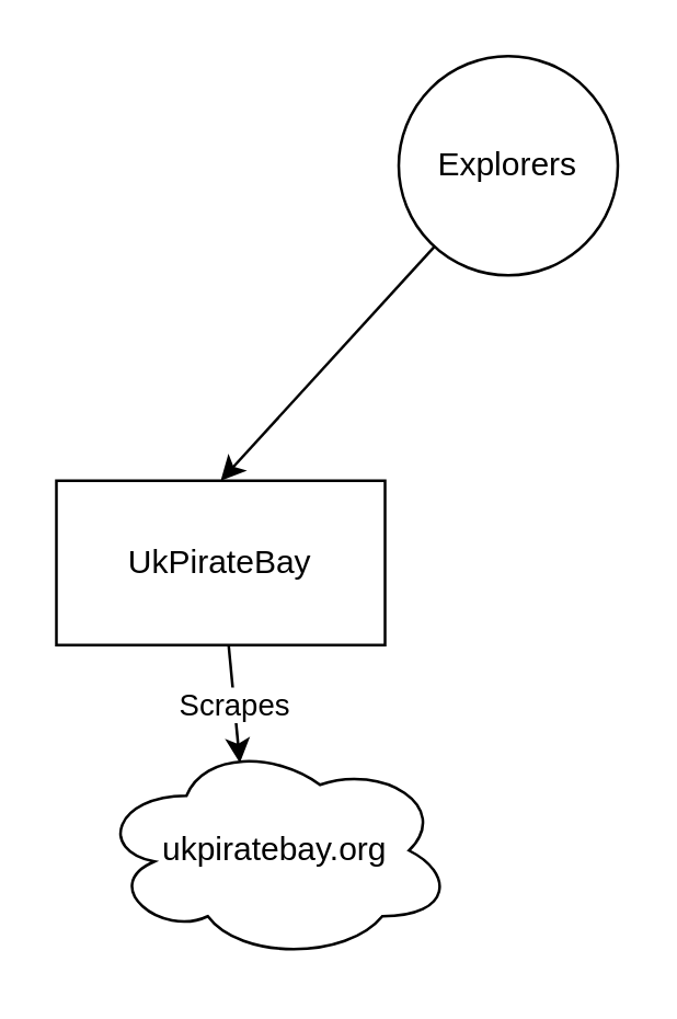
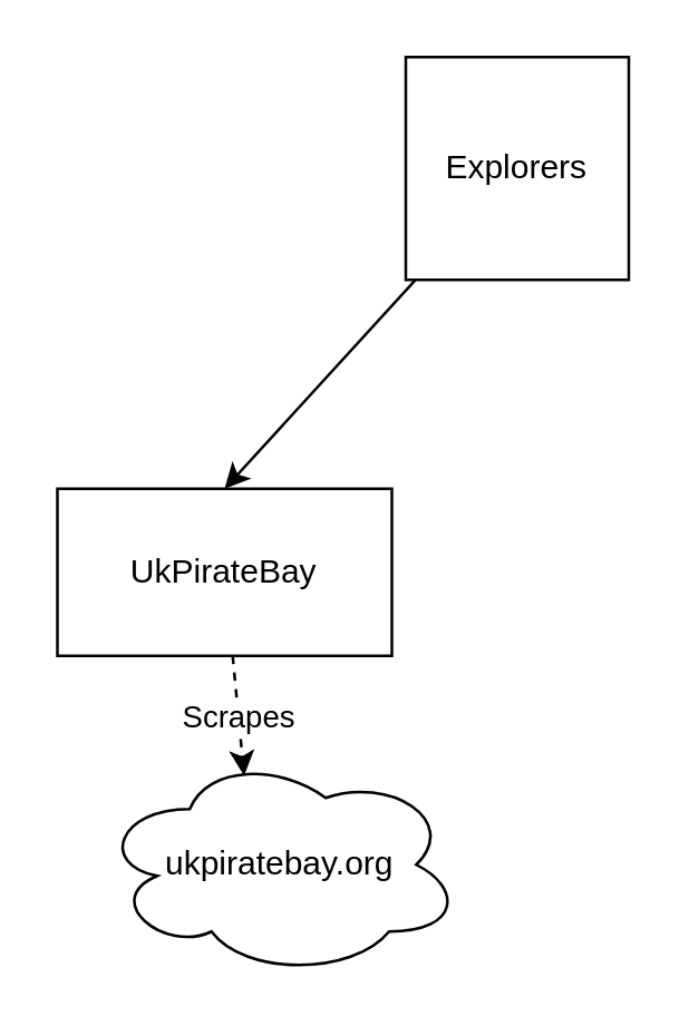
  <mxCell id="0" />
  <mxCell id="1" parent="0" />
  <mxCell id="2" style="edgeStyle=none;html=1;entryX=0.5;entryY=0;entryDx=0;entryDy=0;" edge="1" parent="1" source="3" target="5"><mxGeometry relative="1" as="geometry" /></mxCell>
- <mxCell id="3" value="Explorers" style="ellipse;whiteSpace=wrap;html=1;aspect=fixed;" vertex="1" parent="1"><mxGeometry x="145" y="20" width="80" height="80" as="geometry" /></mxCell>
- <mxCell id="4" value="Scrapes" style="edgeStyle=none;html=1;entryX=0.4;entryY=0.1;entryDx=0;entryDy=0;entryPerimeter=0;" edge="1" parent="1" source="5" target="6"><mxGeometry relative="1" as="geometry" /></mxCell>
+ <mxCell id="3" value="Explorers" style="whiteSpace=wrap;html=1;aspect=fixed;" vertex="1" parent="1"><mxGeometry x="145" y="20" width="80" height="80" as="geometry" /></mxCell>
+ <mxCell id="4" value="Scrapes" style="edgeStyle=none;html=1;entryX=0.4;entryY=0.1;entryDx=0;entryDy=0;entryPerimeter=0;dashed=1;" edge="1" parent="1" source="5" target="6"><mxGeometry relative="1" as="geometry" /></mxCell>
  <mxCell id="5" value="UkPirateBay" style="rounded=0;whiteSpace=wrap;html=1;" vertex="1" parent="1"><mxGeometry x="20" y="175" width="120" height="60" as="geometry" /></mxCell>
  <mxCell id="6" value="ukpiratebay.org" style="ellipse;shape=cloud;whiteSpace=wrap;html=1;" vertex="1" parent="1"><mxGeometry x="35" y="270" width="130" height="80" as="geometry" /></mxCell>
